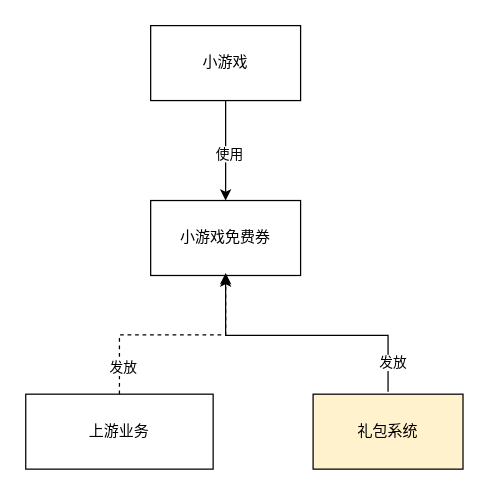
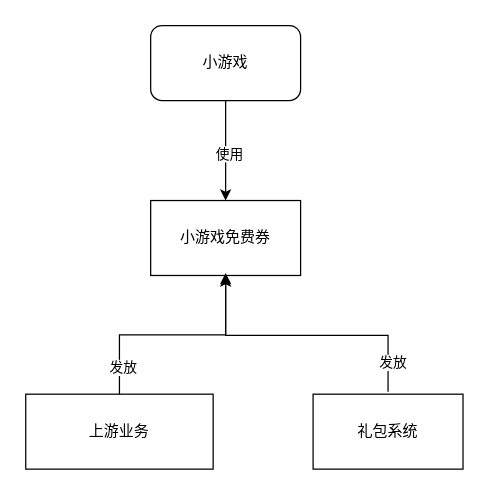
  <mxCell id="0" />
  <mxCell id="1" parent="0" />
  <mxCell id="2" value="小游戏免费券" style="rounded=0;whiteSpace=wrap;html=1;" vertex="1" parent="1"><mxGeometry x="120" y="160" width="120" height="60" as="geometry" /></mxCell>
- <mxCell id="3" style="edgeStyle=orthogonalEdgeStyle;rounded=0;orthogonalLoop=1;jettySize=auto;html=1;dashed=1;" edge="1" parent="1" source="5" target="2"><mxGeometry relative="1" as="geometry" /></mxCell>
+ <mxCell id="3" style="edgeStyle=orthogonalEdgeStyle;rounded=0;orthogonalLoop=1;jettySize=auto;html=1;" edge="1" parent="1" source="5" target="2"><mxGeometry relative="1" as="geometry" /></mxCell>
  <mxCell id="4" value="发放" style="edgeLabel;html=1;align=center;verticalAlign=middle;resizable=0;points=[];" vertex="1" connectable="0" parent="3"><mxGeometry x="-0.754" y="-2" relative="1" as="geometry"><mxPoint as="offset" /></mxGeometry></mxCell>
  <mxCell id="5" value="上游业务" style="rounded=0;whiteSpace=wrap;html=1;" vertex="1" parent="1"><mxGeometry x="20" y="315" width="150" height="60" as="geometry" /></mxCell>
  <mxCell id="6" style="edgeStyle=orthogonalEdgeStyle;rounded=0;orthogonalLoop=1;jettySize=auto;html=1;entryX=0.5;entryY=1;entryDx=0;entryDy=0;" edge="1" parent="1"><mxGeometry relative="1" as="geometry"><mxPoint x="310" y="313" as="sourcePoint" /><mxPoint x="180" y="218" as="targetPoint" /><Array as="points"><mxPoint x="310" y="268" /><mxPoint x="180" y="268" /></Array></mxGeometry></mxCell>
  <mxCell id="7" value="发放" style="edgeLabel;html=1;align=center;verticalAlign=middle;resizable=0;points=[];" vertex="1" connectable="0" parent="6"><mxGeometry x="-0.787" y="-3" relative="1" as="geometry"><mxPoint as="offset" /></mxGeometry></mxCell>
- <mxCell id="8" value="礼包系统" style="rounded=0;whiteSpace=wrap;html=1;fillColor=#fff2cc;" vertex="1" parent="1"><mxGeometry x="250" y="315" width="120" height="60" as="geometry" /></mxCell>
+ <mxCell id="8" value="礼包系统" style="rounded=0;whiteSpace=wrap;html=1;" vertex="1" parent="1"><mxGeometry x="250" y="315" width="120" height="60" as="geometry" /></mxCell>
  <mxCell id="9" style="edgeStyle=orthogonalEdgeStyle;rounded=0;orthogonalLoop=1;jettySize=auto;html=1;" edge="1" parent="1" source="11" target="2"><mxGeometry relative="1" as="geometry" /></mxCell>
  <mxCell id="10" value="使用" style="edgeLabel;html=1;align=center;verticalAlign=middle;resizable=0;points=[];" vertex="1" connectable="0" parent="9"><mxGeometry x="0.05" y="2" relative="1" as="geometry"><mxPoint as="offset" /></mxGeometry></mxCell>
- <mxCell id="11" value="小游戏" style="rounded=0;whiteSpace=wrap;html=1;" vertex="1" parent="1"><mxGeometry x="120" y="20" width="120" height="60" as="geometry" /></mxCell>
+ <mxCell id="11" value="小游戏" style="whiteSpace=wrap;html=1;rounded=1;" vertex="1" parent="1"><mxGeometry x="120" y="20" width="120" height="60" as="geometry" /></mxCell>
